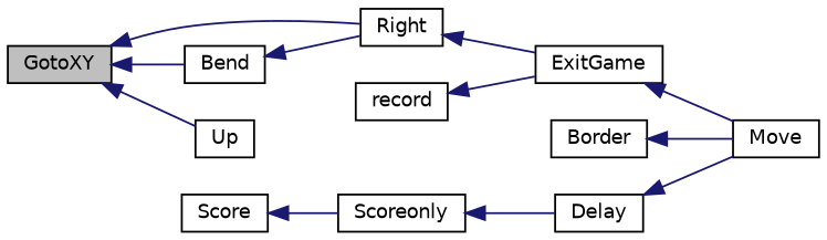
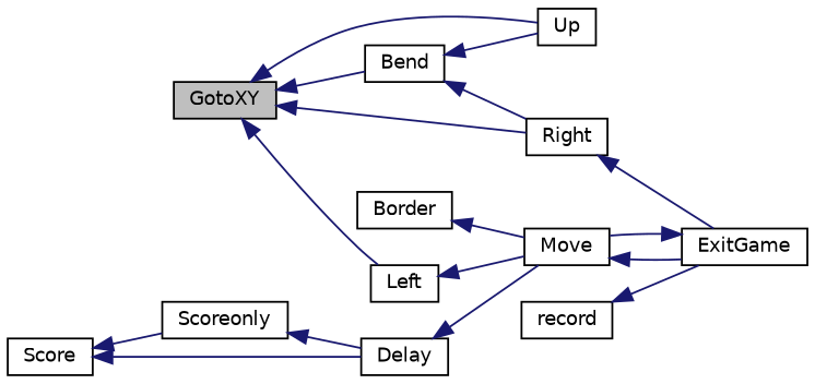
  digraph {
    rankdir=LR
    node [color=black fillcolor=white fontname=Helvetica fontsize=10 shape=record style=filled]
    edge [color=midnightblue dir=back fontname=Helvetica fontsize=10 labelfontname=Helvetica labelfontsize=10 style=solid]
    n1 [fillcolor=grey75 fontcolor=black height=0.2 label=GotoXY width=0.4]
+   n2 [height=0.2 label=Left width=0.4]
    n3 [height=0.2 label=Right width=0.4]
    n4 [height=0.2 label=Bend width=0.4]
    n5 [height=0.2 label=Up width=0.4]
    n6 [height=0.2 label=Move width=0.4]
    n7 [height=0.2 label=ExitGame width=0.4]
    n8 [height=0.2 label=Border width=0.4]
    n9 [height=0.2 label=Score width=0.4]
    n10 [height=0.2 label=Delay width=0.4]
    n11 [height=0.2 label=Scoreonly width=0.4]
    n12 [height=0.2 label=record width=0.4]
+   n1 -> n2
    n1 -> n3
    n1 -> n4
    n1 -> n5
+   n2 -> n6
    n3 -> n7
    n4 -> n3
+   n4 -> n5
+   n6 -> n7
    n7 -> n6
    n8 -> n6
+   n9 -> n10
    n9 -> n11
    n10 -> n6
    n11 -> n10
    n12 -> n7
  }
